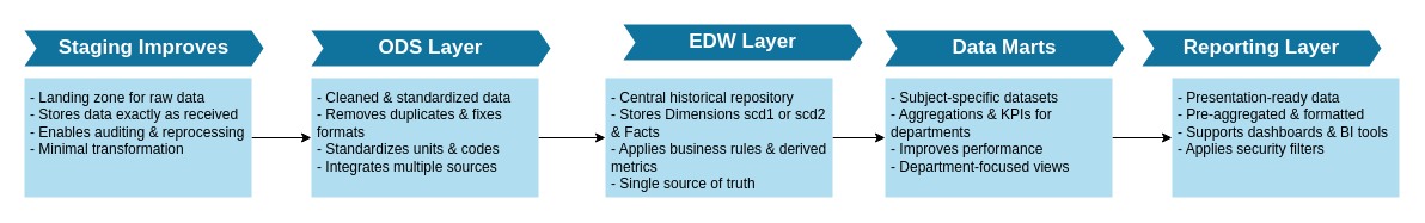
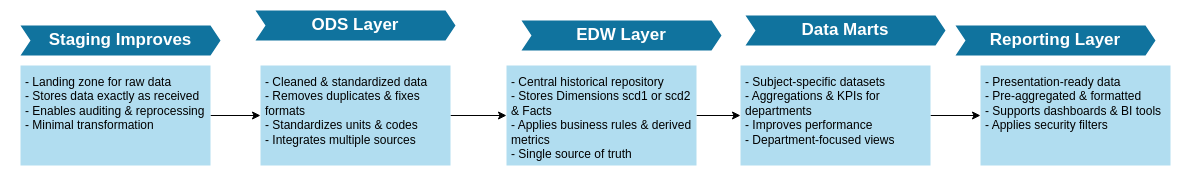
  <mxCell id="0" />
  <mxCell id="1" parent="0" />
  <mxCell id="2" value="&lt;font style=&quot;color: light-dark(rgb(255, 255, 255), rgb(237, 237, 237));&quot;&gt;Staging Improves&lt;/font&gt;" style="shape=step;perimeter=stepPerimeter;whiteSpace=wrap;html=1;fixedSize=1;size=10;fillColor=#10739E;strokeColor=none;fontSize=17;fontStyle=1;align=center;" vertex="1" parent="1"><mxGeometry x="20" y="25" width="200" height="30" as="geometry" /></mxCell>
  <mxCell id="3" style="edgeStyle=orthogonalEdgeStyle;rounded=0;orthogonalLoop=1;jettySize=auto;html=1;entryX=0;entryY=0.5;entryDx=0;entryDy=0;" edge="1" parent="1" source="4" target="7"><mxGeometry relative="1" as="geometry" /></mxCell>
  <mxCell id="4" value="- Landing zone for raw data&lt;div&gt;- Stores data exactly as received&lt;/div&gt;&lt;div&gt;- Enables auditing &amp;amp; reprocessing&lt;/div&gt;&lt;div&gt;- Minimal transformation&lt;/div&gt;" style="shape=rect;fillColor=#B1DDF0;strokeColor=none;fontSize=12;html=1;whiteSpace=wrap;align=left;verticalAlign=top;spacing=5;" vertex="1" parent="1"><mxGeometry x="20" y="65" width="190" height="100" as="geometry" /></mxCell>
- <mxCell id="5" value="ODS Layer" style="shape=step;perimeter=stepPerimeter;whiteSpace=wrap;html=1;fixedSize=1;size=10;fillColor=#10739E;strokeColor=none;fontSize=17;fontStyle=1;align=center;fontColor=#FFFFFF;" vertex="1" parent="1"><mxGeometry x="260" y="25" width="200" height="30" as="geometry" /></mxCell>
+ <mxCell id="5" value="ODS Layer" style="shape=step;perimeter=stepPerimeter;whiteSpace=wrap;html=1;fixedSize=1;size=10;fillColor=#10739E;strokeColor=none;fontSize=17;fontStyle=1;align=center;fontColor=#FFFFFF;" vertex="1" parent="1"><mxGeometry x="255" y="10" width="200" height="30" as="geometry" /></mxCell>
  <mxCell id="6" style="edgeStyle=orthogonalEdgeStyle;rounded=0;orthogonalLoop=1;jettySize=auto;html=1;entryX=0;entryY=0.5;entryDx=0;entryDy=0;" edge="1" parent="1" source="7" target="10"><mxGeometry relative="1" as="geometry" /></mxCell>
  <mxCell id="7" value="- Cleaned &amp;amp; standardized data&lt;div&gt;- Removes duplicates &amp;amp; fixes formats&lt;/div&gt;&lt;div&gt;- Standardizes units &amp;amp; codes&lt;/div&gt;&lt;div&gt;- Integrates multiple sources&lt;/div&gt;" style="shape=rect;fillColor=#B1DDF0;strokeColor=none;fontSize=12;html=1;whiteSpace=wrap;align=left;verticalAlign=top;spacing=5;" vertex="1" parent="1"><mxGeometry x="260" y="65" width="190" height="100" as="geometry" /></mxCell>
  <mxCell id="8" value="EDW Layer" style="shape=step;perimeter=stepPerimeter;whiteSpace=wrap;html=1;fixedSize=1;size=10;fillColor=#10739E;strokeColor=none;fontSize=17;fontStyle=1;align=center;fontColor=#FFFFFF;" vertex="1" parent="1"><mxGeometry x="521" y="20" width="200" height="30" as="geometry" /></mxCell>
  <mxCell id="9" style="edgeStyle=orthogonalEdgeStyle;rounded=0;orthogonalLoop=1;jettySize=auto;html=1;" edge="1" parent="1" source="10" target="13"><mxGeometry relative="1" as="geometry" /></mxCell>
  <mxCell id="10" value="- Central historical repository&lt;div&gt;- Stores Dimensions scd1 or scd2 &amp;amp; Facts&lt;/div&gt;&lt;div&gt;- Applies business rules &amp;amp; derived metrics&lt;/div&gt;&lt;div&gt;- Single source of truth&lt;/div&gt;" style="shape=rect;fillColor=#B1DDF0;strokeColor=none;fontSize=12;html=1;whiteSpace=wrap;align=left;verticalAlign=top;spacing=5;" vertex="1" parent="1"><mxGeometry x="506" y="65" width="190" height="100" as="geometry" /></mxCell>
- <mxCell id="11" value="Data Marts" style="shape=step;perimeter=stepPerimeter;whiteSpace=wrap;html=1;fixedSize=1;size=10;fillColor=#10739E;strokeColor=none;fontSize=17;fontStyle=1;align=center;fontColor=#FFFFFF;" vertex="1" parent="1"><mxGeometry x="740" y="25" width="200" height="30" as="geometry" /></mxCell>
+ <mxCell id="11" value="Data Marts" style="shape=step;perimeter=stepPerimeter;whiteSpace=wrap;html=1;fixedSize=1;size=10;fillColor=#10739E;strokeColor=none;fontSize=17;fontStyle=1;align=center;fontColor=#FFFFFF;" vertex="1" parent="1"><mxGeometry x="745" y="15" width="200" height="30" as="geometry" /></mxCell>
  <mxCell id="12" style="edgeStyle=orthogonalEdgeStyle;rounded=0;orthogonalLoop=1;jettySize=auto;html=1;entryX=0;entryY=0.5;entryDx=0;entryDy=0;" edge="1" parent="1" source="13" target="15"><mxGeometry relative="1" as="geometry" /></mxCell>
  <mxCell id="13" value="- Subject-specific datasets&lt;div&gt;- Aggregations &amp;amp; KPIs for departments&lt;/div&gt;&lt;div&gt;- Improves performance&lt;/div&gt;&lt;div&gt;- Department-focused views&lt;/div&gt;" style="shape=rect;fillColor=#B1DDF0;strokeColor=none;fontSize=12;html=1;whiteSpace=wrap;align=left;verticalAlign=top;spacing=5;" vertex="1" parent="1"><mxGeometry x="740" y="65" width="190" height="100" as="geometry" /></mxCell>
  <mxCell id="14" value="Reporting Layer" style="shape=step;perimeter=stepPerimeter;whiteSpace=wrap;html=1;fixedSize=1;size=10;fillColor=#10739E;strokeColor=none;fontSize=17;fontStyle=1;align=center;fontColor=#FFFFFF;" vertex="1" parent="1"><mxGeometry x="955" y="25" width="200" height="30" as="geometry" /></mxCell>
  <mxCell id="15" value="- Presentation-ready data&lt;div&gt;- Pre-aggregated &amp;amp; formatted&lt;/div&gt;&lt;div&gt;- Supports dashboards &amp;amp; BI tools&lt;/div&gt;&lt;div&gt;- Applies security filters&lt;/div&gt;" style="shape=rect;fillColor=#B1DDF0;strokeColor=none;fontSize=12;html=1;whiteSpace=wrap;align=left;verticalAlign=top;spacing=5;" vertex="1" parent="1"><mxGeometry x="980" y="65" width="190" height="100" as="geometry" /></mxCell>
